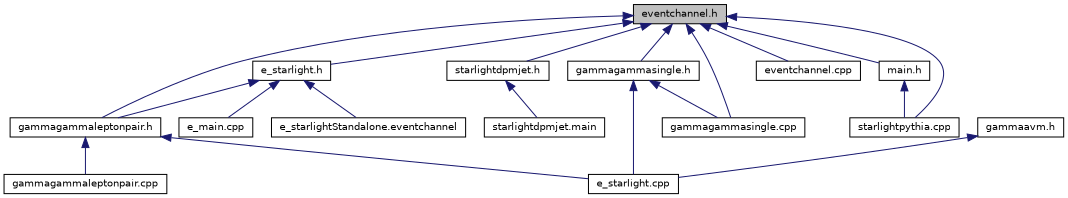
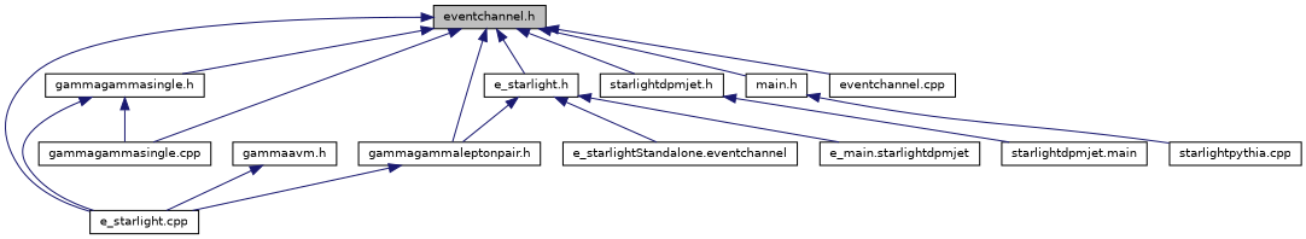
  digraph {
    node [color=black fontname=Helvetica fontsize=10 shape=record]
    edge [color=midnightblue dir=back fontname=Helvetica fontsize=10 labelfontname=Helvetica labelfontsize=10 style=solid]
    n1 [fillcolor=grey75 fontcolor=black height=0.2 label="eventchannel.h" style=filled width=0.4]
    n2 [height=0.2 label="e_starlight.h" width=0.4]
    n3 [height=0.2 label="e_starlight.cpp" width=0.4]
    n4 [height=0.2 label="gammagammaleptonpair.h" width=0.4]
    n5 [height=0.2 label="gammagammasingle.h" width=0.4]
    n6 [height=0.2 label="starlightdpmjet.h" width=0.4]
    n7 [height=0.2 label="main.h" width=0.4]
    n8 [height=0.2 label="eventchannel.cpp" width=0.4]
    n9 [height=0.2 label="gammagammasingle.cpp" width=0.4]
-   n10 [height=0.2 label="e_main.cpp" width=0.4]
+   n10 [height=0.2 label="e_main.starlightdpmjet" width=0.4]
    n11 [height=0.2 label="e_starlightStandalone.eventchannel" width=0.4]
    n12 [height=0.2 label="gammaavm.h" width=0.4]
-   n13 [height=0.2 label="gammagammaleptonpair.cpp" width=0.4]
    n14 [height=0.2 label="starlightdpmjet.main" width=0.4]
    n15 [height=0.2 label="starlightpythia.cpp" width=0.4]
    n1 -> n2
-   n1 -> n15
+   n1 -> n3
    n1 -> n4
    n1 -> n5
    n1 -> n6
    n1 -> n7
    n1 -> n8
    n1 -> n9
    n2 -> n4
    n2 -> n10
    n2 -> n11
    n4 -> n3
-   n4 -> n13
    n5 -> n3
    n5 -> n9
    n6 -> n14
    n7 -> n15
    n12 -> n3
  }
